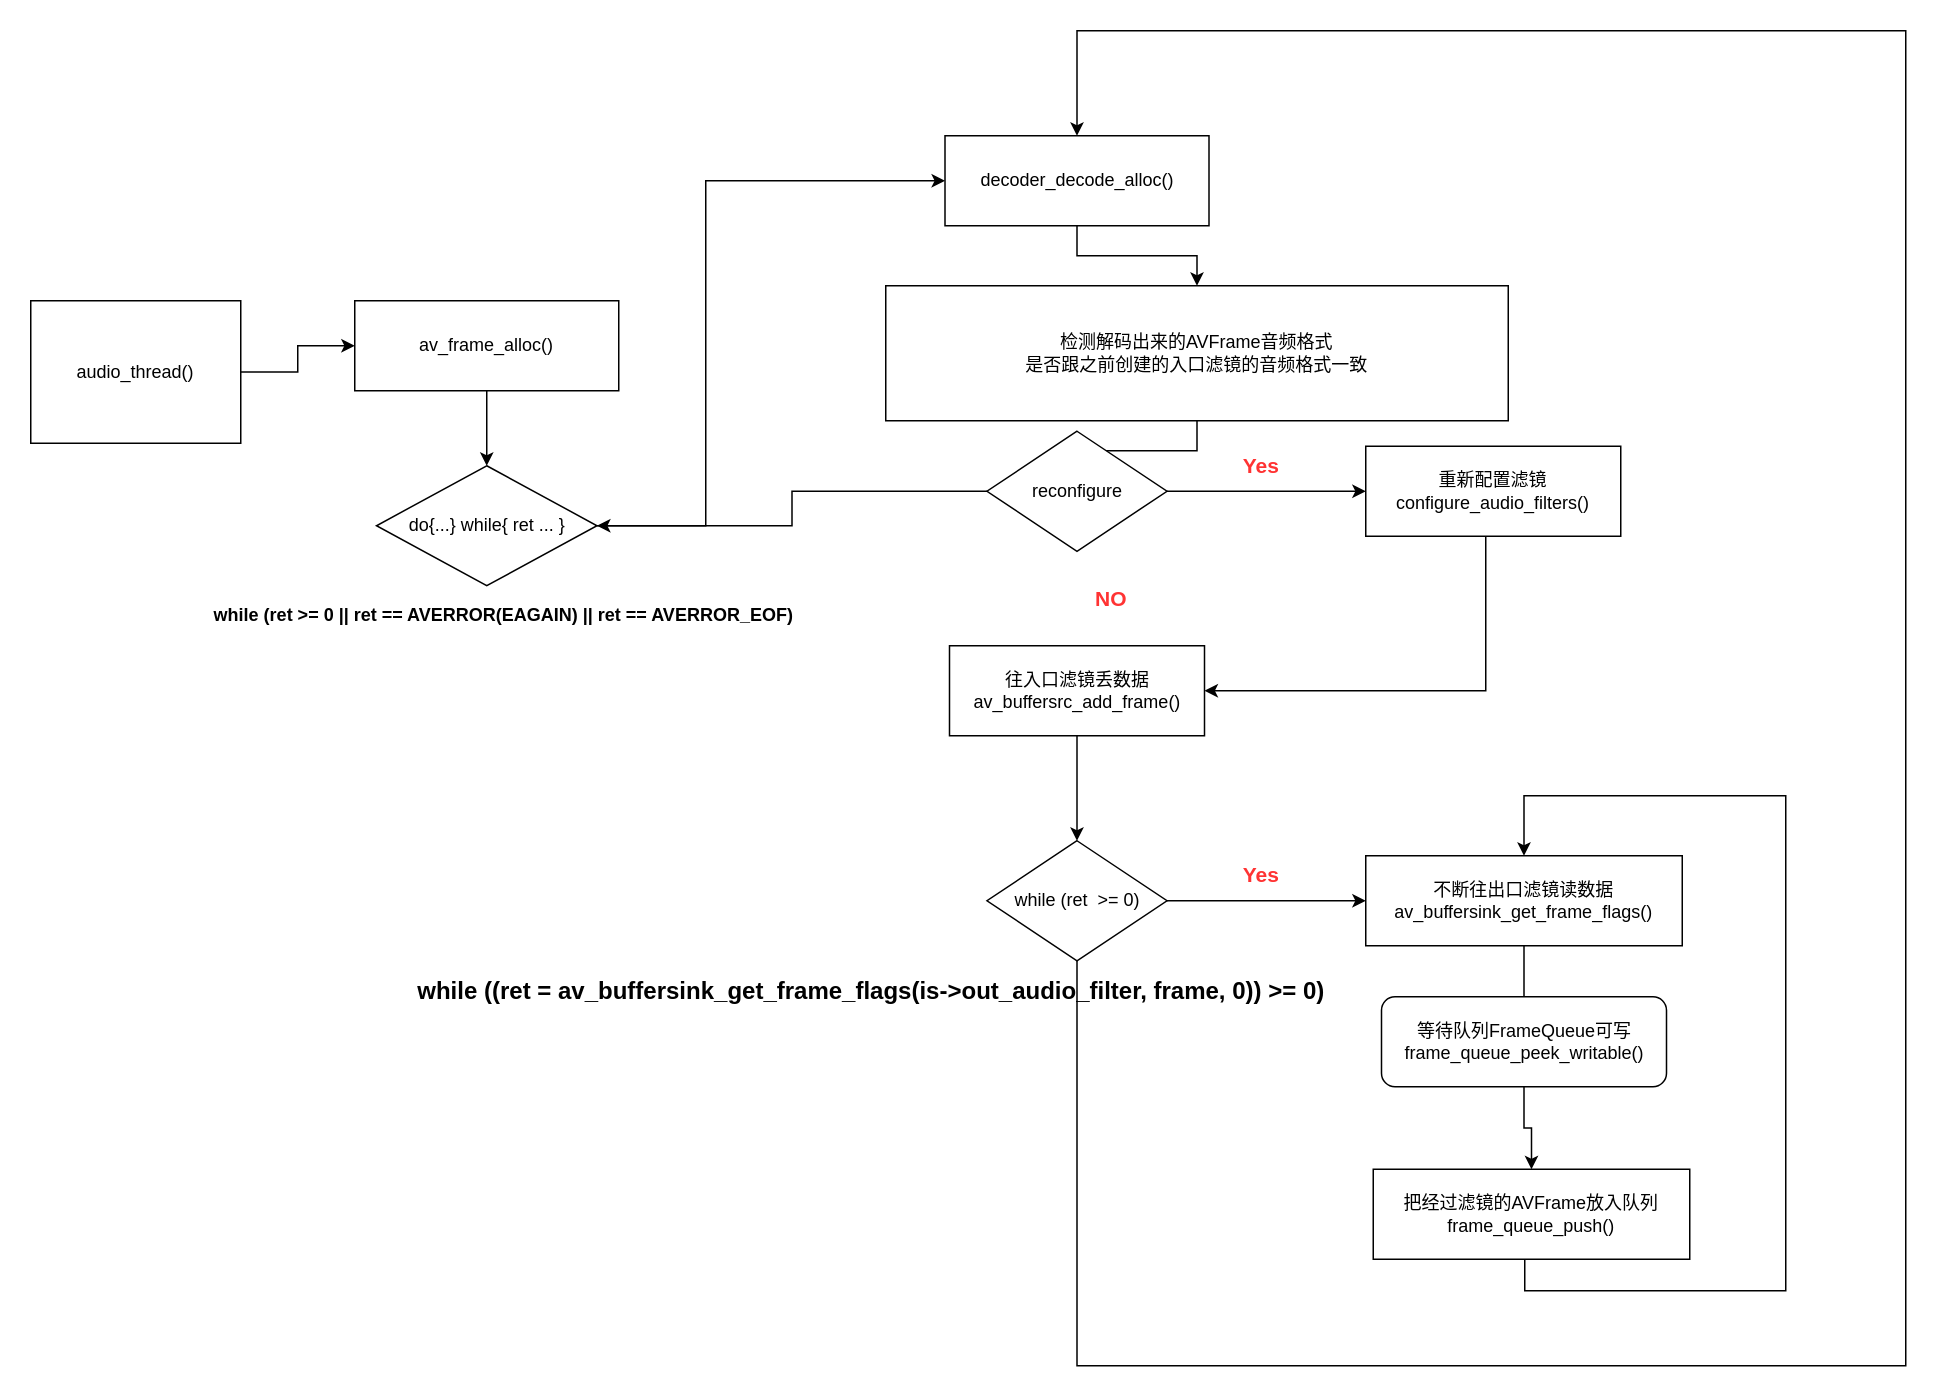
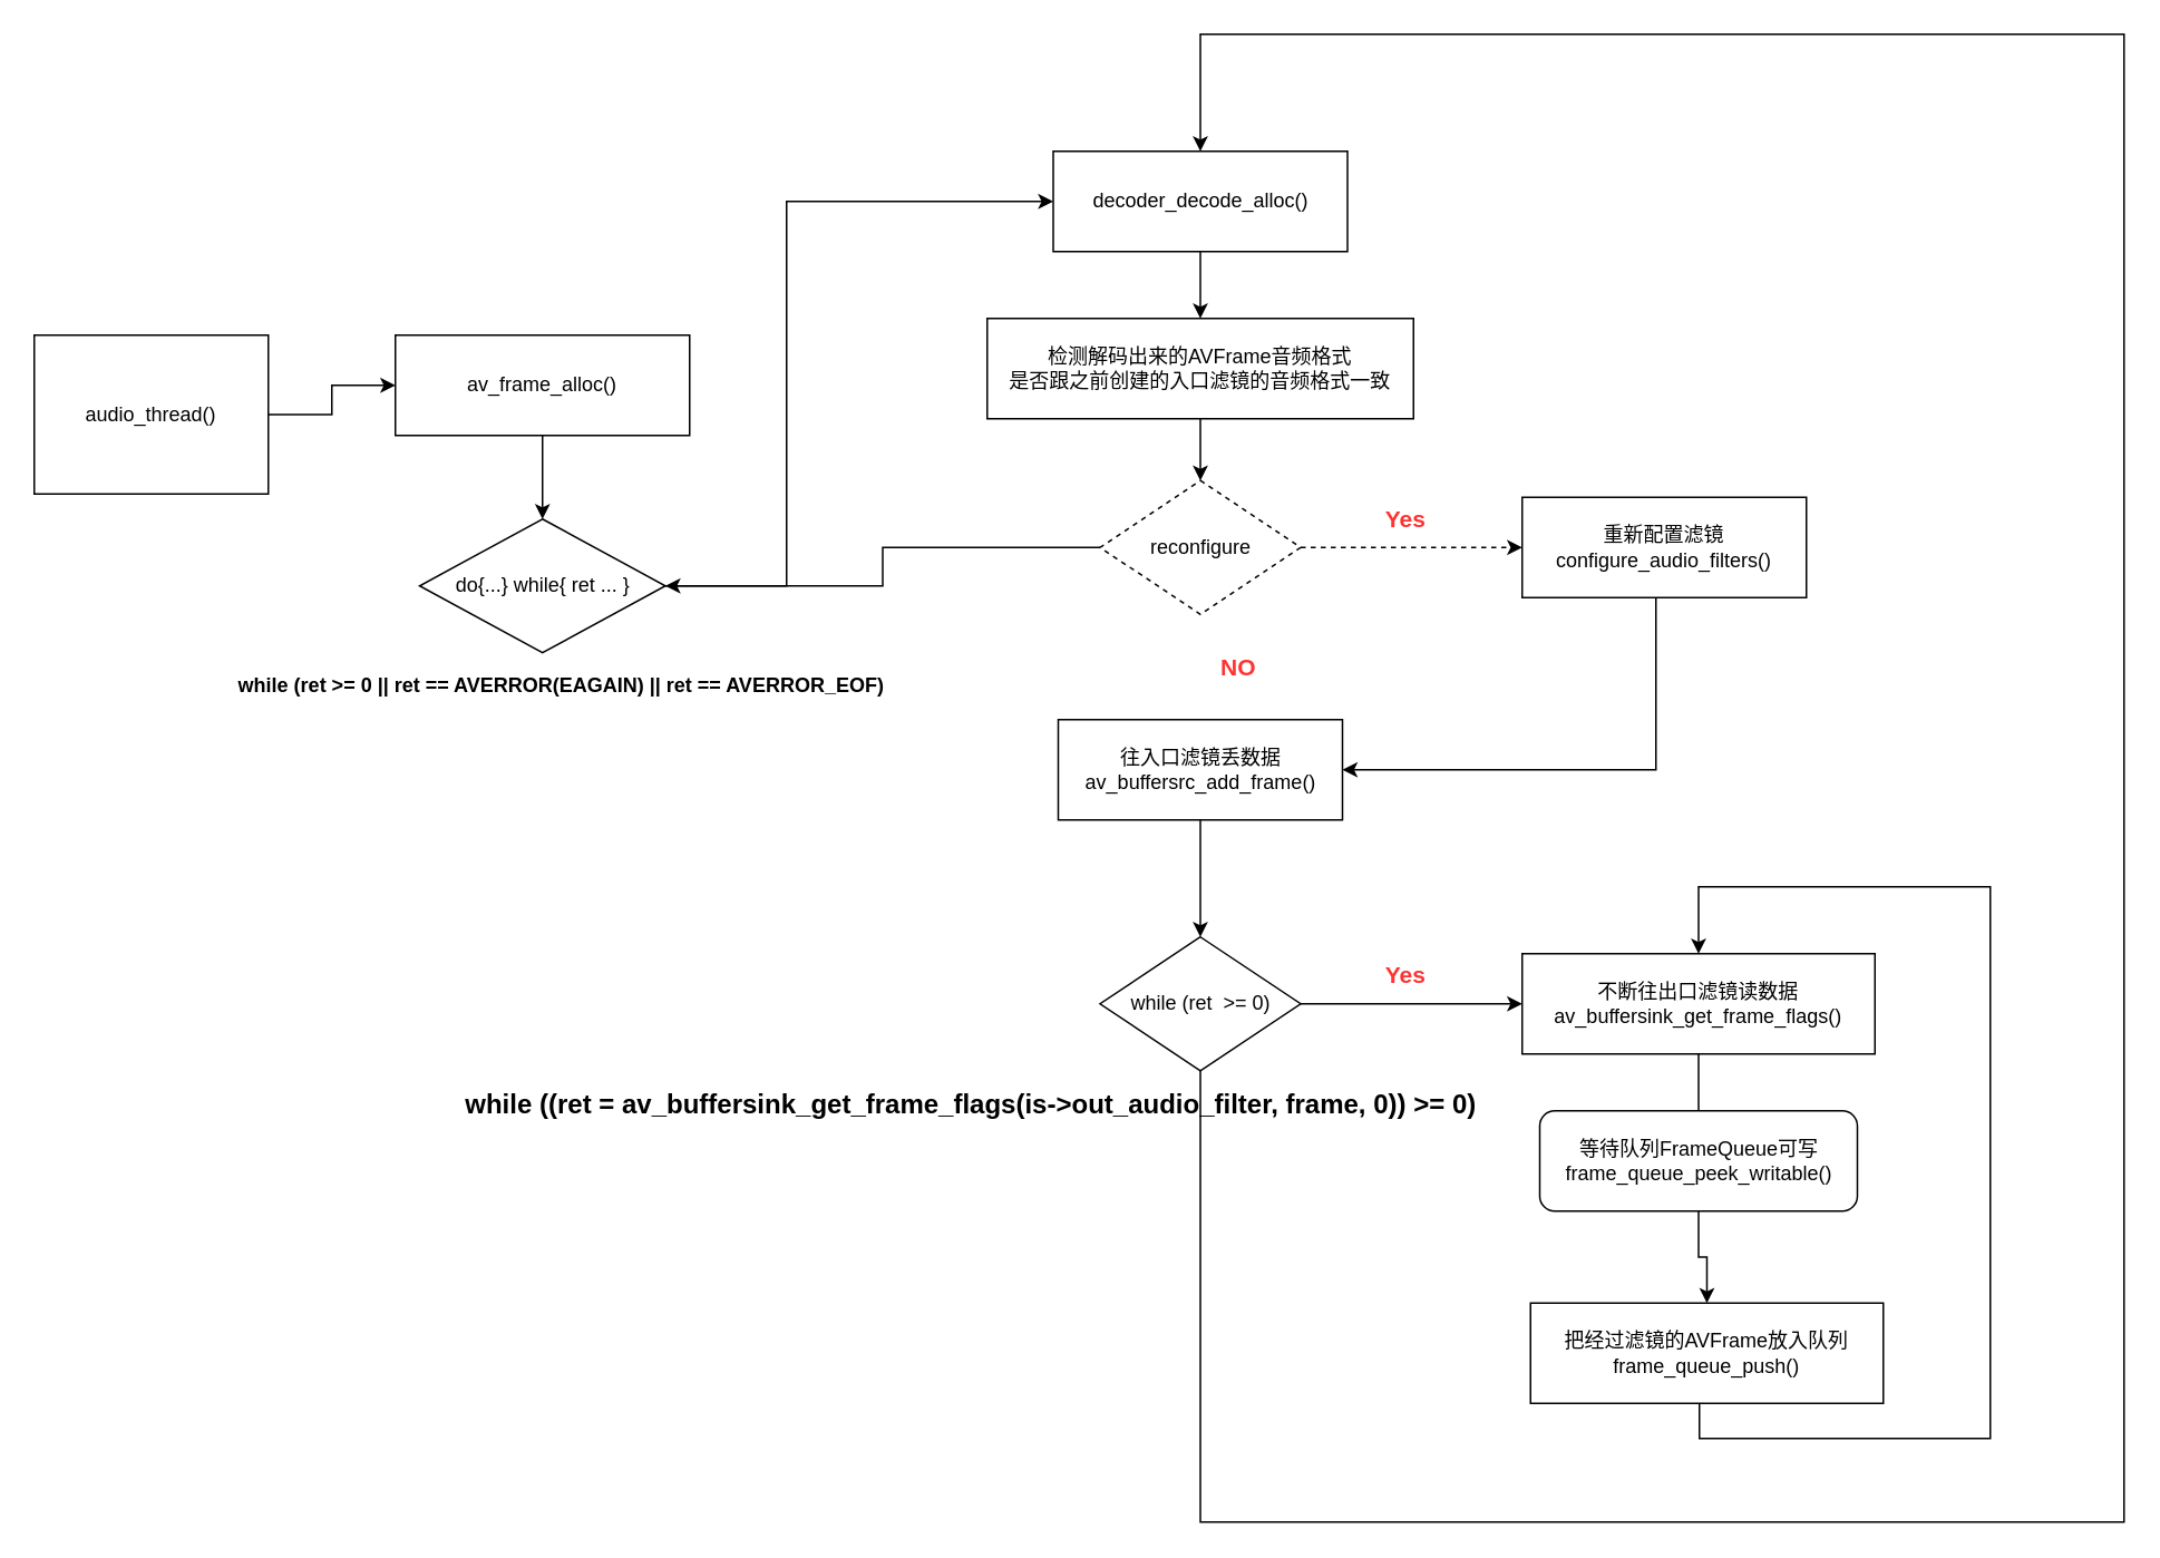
  <mxCell id="0" />
  <mxCell id="1" parent="0" />
  <mxCell id="2" value="" style="edgeStyle=orthogonalEdgeStyle;rounded=0;orthogonalLoop=1;jettySize=auto;html=1;fontSize=12;" parent="1" source="3" target="5" edge="1"><mxGeometry relative="1" as="geometry" /></mxCell>
  <mxCell id="3" value="audio_thread()" style="rounded=0;whiteSpace=wrap;html=1;" parent="1" vertex="1"><mxGeometry x="20" y="200" width="140" height="95" as="geometry" /></mxCell>
  <mxCell id="4" value="" style="edgeStyle=orthogonalEdgeStyle;rounded=0;orthogonalLoop=1;jettySize=auto;html=1;fontSize=12;" parent="1" source="5" target="21" edge="1"><mxGeometry relative="1" as="geometry" /></mxCell>
  <mxCell id="5" value="av_frame_alloc()" style="rounded=0;whiteSpace=wrap;html=1;" parent="1" vertex="1"><mxGeometry x="236" y="200" width="176" height="60" as="geometry" /></mxCell>
  <mxCell id="6" value="" style="edgeStyle=orthogonalEdgeStyle;rounded=0;orthogonalLoop=1;jettySize=auto;html=1;fontSize=12;" parent="1" source="7" target="10" edge="1"><mxGeometry relative="1" as="geometry" /></mxCell>
- <mxCell id="7" value="检测解码出来的AVFrame音频格式&lt;br&gt;是否跟之前创建的入口滤镜的音频格式一致" style="rounded=0;whiteSpace=wrap;html=1;" parent="1" vertex="1"><mxGeometry x="590" y="190" width="415" height="90" as="geometry" /></mxCell>
+ <mxCell id="7" value="检测解码出来的AVFrame音频格式&lt;br&gt;是否跟之前创建的入口滤镜的音频格式一致" style="rounded=0;whiteSpace=wrap;html=1;" parent="1" vertex="1"><mxGeometry x="590" y="190" width="255" height="60" as="geometry" /></mxCell>
  <mxCell id="8" value="" style="edgeStyle=orthogonalEdgeStyle;rounded=0;orthogonalLoop=1;jettySize=auto;html=1;fontSize=12;" parent="1" source="10" target="21" edge="1"><mxGeometry relative="1" as="geometry" /></mxCell>
- <mxCell id="9" style="edgeStyle=orthogonalEdgeStyle;rounded=0;orthogonalLoop=1;jettySize=auto;html=1;exitX=1;exitY=0.5;exitDx=0;exitDy=0;fontSize=12;" parent="1" source="10" target="12" edge="1"><mxGeometry relative="1" as="geometry"><Array as="points"><mxPoint x="850" y="327" /><mxPoint x="850" y="327" /></Array></mxGeometry></mxCell>
- <mxCell id="10" value="reconfigure" style="rhombus;whiteSpace=wrap;html=1;" parent="1" vertex="1"><mxGeometry x="657.5" y="287" width="120" height="80" as="geometry" /></mxCell>
+ <mxCell id="9" style="edgeStyle=orthogonalEdgeStyle;rounded=0;orthogonalLoop=1;jettySize=auto;html=1;exitX=1;exitY=0.5;exitDx=0;exitDy=0;fontSize=12;dashed=1;" parent="1" source="10" target="12" edge="1"><mxGeometry relative="1" as="geometry"><Array as="points"><mxPoint x="850" y="327" /><mxPoint x="850" y="327" /></Array></mxGeometry></mxCell>
+ <mxCell id="10" value="reconfigure" style="rhombus;whiteSpace=wrap;html=1;dashed=1;" parent="1" vertex="1"><mxGeometry x="657.5" y="287" width="120" height="80" as="geometry" /></mxCell>
  <mxCell id="11" style="edgeStyle=orthogonalEdgeStyle;rounded=0;orthogonalLoop=1;jettySize=auto;html=1;entryX=1;entryY=0.5;entryDx=0;entryDy=0;fontSize=12;" parent="1" source="12" target="14" edge="1"><mxGeometry relative="1" as="geometry"><Array as="points"><mxPoint x="990" y="460" /></Array></mxGeometry></mxCell>
  <mxCell id="12" value="重新配置滤镜&lt;br&gt;configure_audio_filters()" style="rounded=0;whiteSpace=wrap;html=1;" parent="1" vertex="1"><mxGeometry x="910" y="297" width="170" height="60" as="geometry" /></mxCell>
  <mxCell id="13" style="edgeStyle=orthogonalEdgeStyle;rounded=0;orthogonalLoop=1;jettySize=auto;html=1;fontSize=16;" parent="1" source="14" target="30" edge="1"><mxGeometry relative="1" as="geometry" /></mxCell>
  <mxCell id="14" value="往入口滤镜丢数据&lt;br&gt;av_buffersrc_add_frame()" style="rounded=0;whiteSpace=wrap;html=1;" parent="1" vertex="1"><mxGeometry x="632.5" y="430" width="170" height="60" as="geometry" /></mxCell>
  <mxCell id="15" value="" style="edgeStyle=orthogonalEdgeStyle;rounded=0;orthogonalLoop=1;jettySize=auto;html=1;endArrow=none;" parent="1" source="16" target="27" edge="1"><mxGeometry relative="1" as="geometry" /></mxCell>
  <mxCell id="16" value="不断往出口滤镜读数据&lt;br&gt;av_buffersink_get_frame_flags()" style="rounded=0;whiteSpace=wrap;html=1;" parent="1" vertex="1"><mxGeometry x="910" y="570" width="211" height="60" as="geometry" /></mxCell>
  <mxCell id="17" style="edgeStyle=orthogonalEdgeStyle;rounded=0;orthogonalLoop=1;jettySize=auto;html=1;fontSize=16;exitX=0.5;exitY=1;exitDx=0;exitDy=0;entryX=0.5;entryY=0;entryDx=0;entryDy=0;" parent="1" source="18" target="16" edge="1"><mxGeometry relative="1" as="geometry"><mxPoint x="1190" y="510" as="targetPoint" /><Array as="points"><mxPoint x="1016" y="860" /><mxPoint x="1190" y="860" /><mxPoint x="1190" y="530" /><mxPoint x="1016" y="530" /></Array></mxGeometry></mxCell>
  <mxCell id="18" value="把经过滤镜的AVFrame放入队列&lt;br&gt;frame_queue_push()" style="rounded=0;whiteSpace=wrap;html=1;" parent="1" vertex="1"><mxGeometry x="915" y="779" width="211" height="60" as="geometry" /></mxCell>
  <mxCell id="19" value="" style="edgeStyle=orthogonalEdgeStyle;rounded=0;orthogonalLoop=1;jettySize=auto;html=1;fontSize=12;" parent="1" source="20" target="7" edge="1"><mxGeometry relative="1" as="geometry" /></mxCell>
  <mxCell id="20" value="decoder_decode_alloc()" style="rounded=0;whiteSpace=wrap;html=1;" parent="1" vertex="1"><mxGeometry x="629.5" y="90" width="176" height="60" as="geometry" /></mxCell>
  <mxCell id="21" value="do{...} while{ ret ... }" style="rhombus;whiteSpace=wrap;html=1;" parent="1" vertex="1"><mxGeometry x="250.5" y="310" width="147" height="80" as="geometry" /></mxCell>
  <mxCell id="22" value="while (ret &amp;gt;= 0 || ret == AVERROR(EAGAIN) || ret == AVERROR_EOF)" style="text;strokeColor=none;fillColor=none;html=1;fontSize=12;fontStyle=1;verticalAlign=middle;align=center;" parent="1" vertex="1"><mxGeometry x="100" y="390" width="470" height="40" as="geometry" /></mxCell>
  <mxCell id="23" value="" style="endArrow=classic;html=1;rounded=0;fontSize=12;exitX=1;exitY=0.5;exitDx=0;exitDy=0;entryX=0;entryY=0.5;entryDx=0;entryDy=0;" parent="1" source="21" target="20" edge="1"><mxGeometry width="50" height="50" relative="1" as="geometry"><mxPoint x="470" y="490" as="sourcePoint" /><mxPoint x="520" y="440" as="targetPoint" /><Array as="points"><mxPoint x="470" y="350" /><mxPoint x="470" y="120" /></Array></mxGeometry></mxCell>
  <mxCell id="24" value="&lt;font style=&quot;font-size: 14px;&quot;&gt;Yes&lt;/font&gt;" style="text;strokeColor=none;fillColor=none;html=1;fontSize=24;fontStyle=1;verticalAlign=middle;align=center;fontColor=#FF3333;" parent="1" vertex="1"><mxGeometry x="790" y="287" width="100" height="40" as="geometry" /></mxCell>
  <mxCell id="25" value="&lt;font style=&quot;font-size: 14px;&quot;&gt;NO&lt;/font&gt;" style="text;strokeColor=none;fillColor=none;html=1;fontSize=24;fontStyle=1;verticalAlign=middle;align=center;fontColor=#FF3333;" parent="1" vertex="1"><mxGeometry x="690" y="376" width="100" height="40" as="geometry" /></mxCell>
  <mxCell id="26" value="" style="edgeStyle=orthogonalEdgeStyle;rounded=0;orthogonalLoop=1;jettySize=auto;html=1;" parent="1" source="27" target="18" edge="1"><mxGeometry relative="1" as="geometry" /></mxCell>
  <mxCell id="27" value="等待队列FrameQueue可写&lt;br&gt;frame_queue_peek_writable()" style="rounded=1;whiteSpace=wrap;html=1;" parent="1" vertex="1"><mxGeometry x="920.5" y="664" width="190" height="60" as="geometry" /></mxCell>
  <mxCell id="28" style="edgeStyle=orthogonalEdgeStyle;rounded=0;orthogonalLoop=1;jettySize=auto;html=1;entryX=0;entryY=0.5;entryDx=0;entryDy=0;fontSize=16;" parent="1" source="30" target="16" edge="1"><mxGeometry relative="1" as="geometry" /></mxCell>
  <mxCell id="29" style="edgeStyle=orthogonalEdgeStyle;rounded=0;orthogonalLoop=1;jettySize=auto;html=1;fontSize=16;entryX=0.5;entryY=0;entryDx=0;entryDy=0;" parent="1" source="30" target="20" edge="1"><mxGeometry relative="1" as="geometry"><mxPoint x="718" y="30" as="targetPoint" /><Array as="points"><mxPoint x="718" y="910" /><mxPoint x="1270" y="910" /><mxPoint x="1270" y="20" /><mxPoint x="718" y="20" /></Array></mxGeometry></mxCell>
  <mxCell id="30" value="while (ret&amp;nbsp; &amp;gt;= 0)" style="rhombus;whiteSpace=wrap;html=1;" parent="1" vertex="1"><mxGeometry x="657.5" y="560" width="120" height="80" as="geometry" /></mxCell>
  <mxCell id="31" value="while ((ret = av_buffersink_get_frame_flags(is-&amp;gt;out_audio_filter, frame, 0)) &amp;gt;= 0)" style="text;strokeColor=none;fillColor=none;html=1;fontSize=16;fontStyle=1;verticalAlign=middle;align=center;" parent="1" vertex="1"><mxGeometry x="270" y="640" width="620" height="40" as="geometry" /></mxCell>
  <mxCell id="32" value="&lt;font style=&quot;font-size: 14px;&quot;&gt;Yes&lt;/font&gt;" style="text;strokeColor=none;fillColor=none;html=1;fontSize=24;fontStyle=1;verticalAlign=middle;align=center;fontColor=#FF3333;" parent="1" vertex="1"><mxGeometry x="790" y="560" width="100" height="40" as="geometry" /></mxCell>
